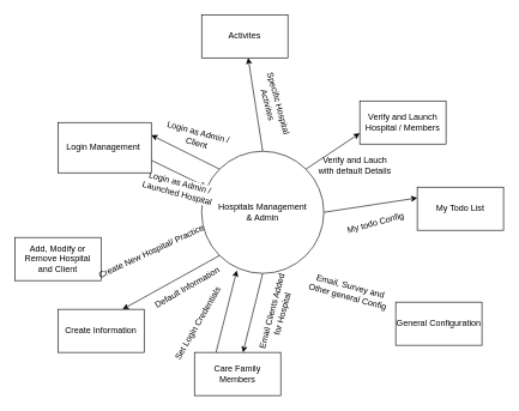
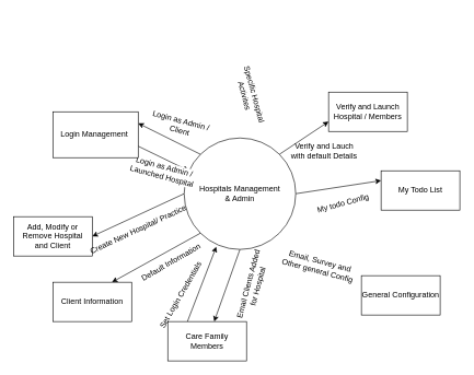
  <mxCell id="0" />
  <mxCell id="1" parent="0" />
  <mxCell id="2" style="edgeStyle=none;rounded=0;orthogonalLoop=1;jettySize=auto;html=1;exitX=1;exitY=0;exitDx=0;exitDy=0;entryX=0;entryY=0.75;entryDx=0;entryDy=0;" edge="1" parent="1" source="10" target="17"><mxGeometry relative="1" as="geometry" /></mxCell>
  <mxCell id="3" style="edgeStyle=none;rounded=0;orthogonalLoop=1;jettySize=auto;html=1;exitX=1;exitY=0.5;exitDx=0;exitDy=0;entryX=0;entryY=0.25;entryDx=0;entryDy=0;" edge="1" parent="1" source="10" target="16"><mxGeometry relative="1" as="geometry" /></mxCell>
  <mxCell id="4" style="edgeStyle=none;rounded=0;orthogonalLoop=1;jettySize=auto;html=1;exitX=0.5;exitY=1;exitDx=0;exitDy=0;" edge="1" parent="1" source="10" target="20"><mxGeometry relative="1" as="geometry" /></mxCell>
  <mxCell id="5" style="edgeStyle=none;rounded=0;orthogonalLoop=1;jettySize=auto;html=1;exitX=0;exitY=0;exitDx=0;exitDy=0;entryX=1;entryY=0.25;entryDx=0;entryDy=0;" edge="1" parent="1" source="10" target="13"><mxGeometry relative="1" as="geometry" /></mxCell>
  <mxCell id="6" value="Login as Admin /&amp;nbsp;&lt;br&gt;Client" style="text;html=1;align=center;verticalAlign=middle;resizable=0;points=[];labelBackgroundColor=#ffffff;rotation=15;" vertex="1" connectable="0" parent="5"><mxGeometry x="0.178" y="-4" relative="1" as="geometry"><mxPoint x="23.03" y="-13.28" as="offset" /></mxGeometry></mxCell>
+ <mxCell id="7" style="edgeStyle=none;rounded=0;orthogonalLoop=1;jettySize=auto;html=1;exitX=0;exitY=0.5;exitDx=0;exitDy=0;entryX=1;entryY=0.5;entryDx=0;entryDy=0;" edge="1" parent="1" source="10" target="21"><mxGeometry relative="1" as="geometry" /></mxCell>
  <mxCell id="8" style="edgeStyle=none;rounded=0;orthogonalLoop=1;jettySize=auto;html=1;exitX=0;exitY=1;exitDx=0;exitDy=0;entryX=0.75;entryY=0;entryDx=0;entryDy=0;" edge="1" parent="1" source="10" target="14"><mxGeometry relative="1" as="geometry" /></mxCell>
- <mxCell id="9" style="edgeStyle=none;rounded=0;orthogonalLoop=1;jettySize=auto;html=1;exitX=0.5;exitY=0;exitDx=0;exitDy=0;" edge="1" parent="1" source="10" target="18"><mxGeometry relative="1" as="geometry" /></mxCell>
  <mxCell id="10" value="Hospitals Management&lt;br&gt;&amp;amp; Admin" style="ellipse;whiteSpace=wrap;html=1;aspect=fixed;" vertex="1" parent="1"><mxGeometry x="280" y="210" width="170" height="170" as="geometry" /></mxCell>
  <mxCell id="11" style="edgeStyle=none;rounded=0;orthogonalLoop=1;jettySize=auto;html=1;exitX=1;exitY=0.75;exitDx=0;exitDy=0;entryX=0.041;entryY=0.294;entryDx=0;entryDy=0;entryPerimeter=0;" edge="1" parent="1" source="13" target="10"><mxGeometry relative="1" as="geometry" /></mxCell>
  <mxCell id="12" value="Login as Admin / &lt;br&gt;Launched Hospital" style="text;html=1;align=center;verticalAlign=middle;resizable=0;points=[];labelBackgroundColor=#ffffff;rotation=15;" vertex="1" connectable="0" parent="11"><mxGeometry x="-0.452" y="2" relative="1" as="geometry"><mxPoint x="15.96" y="29.13" as="offset" /></mxGeometry></mxCell>
  <mxCell id="13" value="&lt;div&gt;Login Management&amp;nbsp;&lt;/div&gt;" style="rounded=0;whiteSpace=wrap;html=1;" vertex="1" parent="1"><mxGeometry x="80" y="170" width="130" height="70" as="geometry" /></mxCell>
- <mxCell id="14" value="Create Information" style="rounded=0;whiteSpace=wrap;html=1;" vertex="1" parent="1"><mxGeometry x="80" y="430" width="120" height="60" as="geometry" /></mxCell>
+ <mxCell id="14" value="Client Information" style="rounded=0;whiteSpace=wrap;html=1;" vertex="1" parent="1"><mxGeometry x="80" y="430" width="120" height="60" as="geometry" /></mxCell>
  <mxCell id="15" value="General Configuration" style="rounded=0;whiteSpace=wrap;html=1;" vertex="1" parent="1"><mxGeometry x="550" y="420" width="120" height="60" as="geometry" /></mxCell>
  <mxCell id="16" value="My Todo List" style="rounded=0;whiteSpace=wrap;html=1;" vertex="1" parent="1"><mxGeometry x="580" y="260" width="120" height="60" as="geometry" /></mxCell>
  <mxCell id="17" value="Verify and Launch Hospital / Members" style="rounded=0;whiteSpace=wrap;html=1;" vertex="1" parent="1"><mxGeometry x="500" y="140" width="120" height="60" as="geometry" /></mxCell>
- <mxCell id="18" value="Activites" style="rounded=0;whiteSpace=wrap;html=1;" vertex="1" parent="1"><mxGeometry x="280" y="20" width="120" height="60" as="geometry" /></mxCell>
  <mxCell id="19" style="edgeStyle=none;rounded=0;orthogonalLoop=1;jettySize=auto;html=1;exitX=0.25;exitY=0;exitDx=0;exitDy=0;entryX=0.288;entryY=0.976;entryDx=0;entryDy=0;entryPerimeter=0;" edge="1" parent="1" source="20" target="10"><mxGeometry relative="1" as="geometry" /></mxCell>
- <mxCell id="20" value="Care Family Members" style="rounded=0;whiteSpace=wrap;html=1;" vertex="1" parent="1"><mxGeometry x="270" y="490" width="120" height="60" as="geometry" /></mxCell>
+ <mxCell id="20" value="Care Family Members" style="rounded=0;whiteSpace=wrap;html=1;" vertex="1" parent="1"><mxGeometry x="255" y="490" width="120" height="60" as="geometry" /></mxCell>
  <mxCell id="21" value="&lt;span style=&quot;white-space: normal&quot;&gt;Add, Modify or Remove Hospital &lt;br&gt;and Client&lt;/span&gt;" style="rounded=0;whiteSpace=wrap;html=1;" vertex="1" parent="1"><mxGeometry x="20" y="330" width="120" height="60" as="geometry" /></mxCell>
  <mxCell id="22" style="edgeStyle=none;rounded=0;orthogonalLoop=1;jettySize=auto;html=1;exitX=1;exitY=0.75;exitDx=0;exitDy=0;" edge="1" parent="1" source="21" target="21"><mxGeometry relative="1" as="geometry" /></mxCell>
  <mxCell id="23" value="Create New Hospital/ Practice" style="text;html=1;align=center;verticalAlign=middle;resizable=0;points=[];autosize=1;rotation=-25;" vertex="1" parent="1"><mxGeometry x="120" y="340" width="180" height="20" as="geometry" /></mxCell>
  <mxCell id="24" value="Default Information" style="text;html=1;align=center;verticalAlign=middle;resizable=0;points=[];autosize=1;rotation=-30;" vertex="1" parent="1"><mxGeometry x="200" y="390" width="120" height="20" as="geometry" /></mxCell>
  <mxCell id="25" value="Email Clients Added &lt;br&gt;for Hospital" style="text;html=1;align=center;verticalAlign=middle;resizable=0;points=[];autosize=1;rotation=-75;" vertex="1" parent="1"><mxGeometry x="325" y="420" width="120" height="30" as="geometry" /></mxCell>
  <mxCell id="26" value="Email, Survey and &lt;br&gt;Other general Config" style="text;html=1;align=center;verticalAlign=middle;resizable=0;points=[];autosize=1;rotation=15;" vertex="1" parent="1"><mxGeometry x="420" y="390" width="130" height="30" as="geometry" /></mxCell>
  <mxCell id="27" value="My todo Config" style="text;html=1;align=center;verticalAlign=middle;resizable=0;points=[];autosize=1;rotation=-15;" vertex="1" parent="1"><mxGeometry x="472" y="300" width="100" height="20" as="geometry" /></mxCell>
  <mxCell id="28" value="Verify and Lauch &lt;br&gt;with default Details" style="text;html=1;align=center;verticalAlign=middle;resizable=0;points=[];autosize=1;" vertex="1" parent="1"><mxGeometry x="433" y="214" width="120" height="30" as="geometry" /></mxCell>
  <mxCell id="29" value="Specific Hospital &lt;br&gt;Activites&amp;nbsp;" style="text;html=1;align=center;verticalAlign=middle;resizable=0;points=[];autosize=1;rotation=75;" vertex="1" parent="1"><mxGeometry x="330" y="130" width="100" height="30" as="geometry" /></mxCell>
  <mxCell id="30" value="Set Login Credentials" style="text;html=1;align=center;verticalAlign=middle;resizable=0;points=[];autosize=1;rotation=-60;" vertex="1" parent="1"><mxGeometry x="210" y="440" width="130" height="20" as="geometry" /></mxCell>
